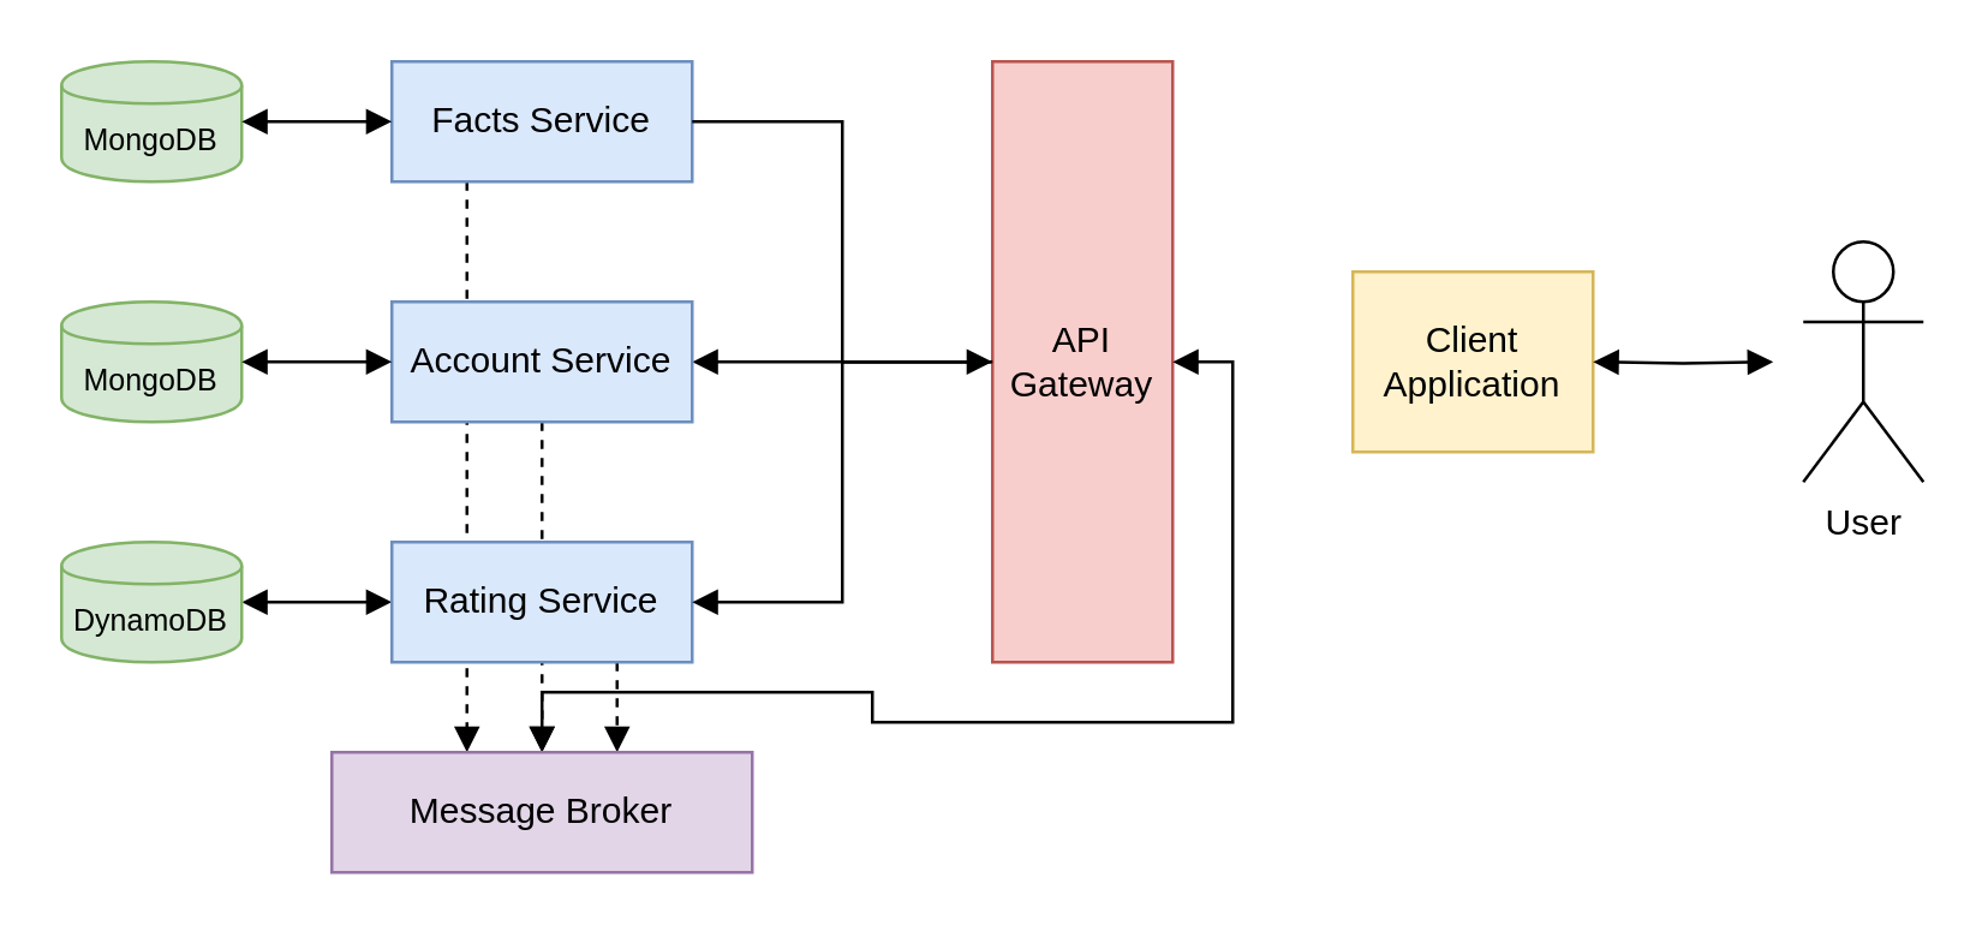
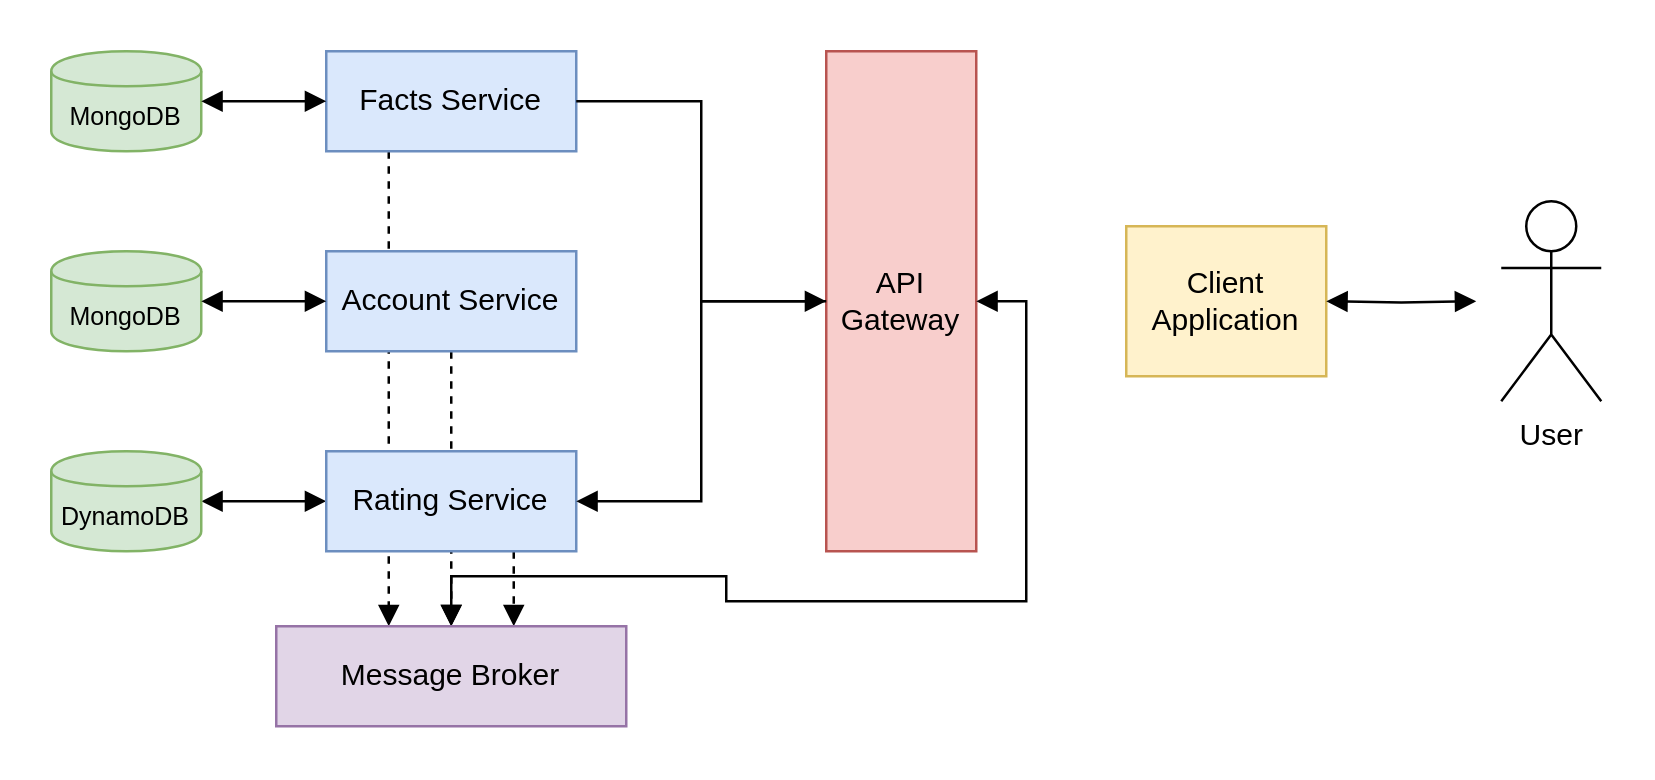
  <mxCell id="0" />
  <mxCell id="1" parent="0" />
  <mxCell id="2" style="edgeStyle=orthogonalEdgeStyle;rounded=0;orthogonalLoop=1;jettySize=auto;html=1;endArrow=block;endFill=1;fontSize=6;fillColor=#e1d5e7;strokeColor=#000000;dashed=1;" edge="1" parent="1" source="17"><mxGeometry relative="1" as="geometry"><mxPoint x="180" y="250" as="targetPoint" /></mxGeometry></mxCell>
  <mxCell id="3" style="edgeStyle=orthogonalEdgeStyle;rounded=0;orthogonalLoop=1;jettySize=auto;html=1;exitX=0.25;exitY=1;exitDx=0;exitDy=0;endArrow=block;endFill=1;fontSize=6;fillColor=#e1d5e7;strokeColor=#000000;dashed=1;" edge="1" parent="1" source="4"><mxGeometry relative="1" as="geometry"><mxPoint x="155" y="250" as="targetPoint" /></mxGeometry></mxCell>
  <mxCell id="4" value="Facts Service" style="rounded=0;whiteSpace=wrap;html=1;fillColor=#dae8fc;strokeColor=#6c8ebf;" parent="1" vertex="1"><mxGeometry x="130" y="20" width="100" height="40" as="geometry" /></mxCell>
  <mxCell id="5" value="" style="edgeStyle=orthogonalEdgeStyle;rounded=0;orthogonalLoop=1;jettySize=auto;html=1;startArrow=block;startFill=1;endArrow=block;endFill=1;exitX=0;exitY=0.5;exitDx=0;exitDy=0;" parent="1" source="7" target="12" edge="1"><mxGeometry relative="1" as="geometry"><mxPoint x="70" y="200" as="sourcePoint" /></mxGeometry></mxCell>
  <mxCell id="6" style="edgeStyle=orthogonalEdgeStyle;rounded=0;orthogonalLoop=1;jettySize=auto;html=1;exitX=0.75;exitY=1;exitDx=0;exitDy=0;endArrow=block;endFill=1;fontSize=6;fillColor=#e1d5e7;strokeColor=#000000;dashed=1;" edge="1" parent="1" source="7"><mxGeometry relative="1" as="geometry"><mxPoint x="205" y="250" as="targetPoint" /><Array as="points"><mxPoint x="205" y="240" /><mxPoint x="205" y="240" /></Array></mxGeometry></mxCell>
  <mxCell id="7" value="Rating Service" style="rounded=0;whiteSpace=wrap;html=1;fillColor=#dae8fc;strokeColor=#6c8ebf;" parent="1" vertex="1"><mxGeometry x="130" y="180" width="100" height="40" as="geometry" /></mxCell>
- <mxCell id="8" value="" style="edgeStyle=orthogonalEdgeStyle;rounded=0;orthogonalLoop=1;jettySize=auto;html=1;fontSize=6;endArrow=block;endFill=1;" edge="1" parent="1" source="9" target="17"><mxGeometry relative="1" as="geometry" /></mxCell>
  <mxCell id="9" value="API Gateway" style="rounded=0;whiteSpace=wrap;html=1;fillColor=#f8cecc;strokeColor=#b85450;" parent="1" vertex="1"><mxGeometry x="330" y="20" width="60" height="200" as="geometry" /></mxCell>
  <mxCell id="10" value="User" style="shape=umlActor;verticalLabelPosition=bottom;labelBackgroundColor=#ffffff;verticalAlign=top;html=1;outlineConnect=0;" parent="1" vertex="1"><mxGeometry x="600" y="80" width="40" height="80" as="geometry" /></mxCell>
  <mxCell id="11" value="MongoDB" style="shape=cylinder;whiteSpace=wrap;html=1;boundedLbl=1;backgroundOutline=1;fillColor=#d5e8d4;strokeColor=#82b366;fontSize=10;" parent="1" vertex="1"><mxGeometry x="20" y="20" width="60" height="40" as="geometry" /></mxCell>
  <mxCell id="12" value="DynamoDB" style="shape=cylinder;whiteSpace=wrap;html=1;boundedLbl=1;backgroundOutline=1;fillColor=#d5e8d4;strokeColor=#82b366;fontSize=10;" parent="1" vertex="1"><mxGeometry x="20" y="180" width="60" height="40" as="geometry" /></mxCell>
  <mxCell id="13" value="Client Application" style="rounded=0;whiteSpace=wrap;html=1;fillColor=#fff2cc;strokeColor=#d6b656;" parent="1" vertex="1"><mxGeometry x="450" y="90" width="80" height="60" as="geometry" /></mxCell>
  <mxCell id="14" value="" style="edgeStyle=orthogonalEdgeStyle;rounded=0;orthogonalLoop=1;jettySize=auto;html=1;startArrow=block;startFill=1;endArrow=block;endFill=1;exitX=1;exitY=0.5;exitDx=0;exitDy=0;entryX=0;entryY=0.5;entryDx=0;entryDy=0;" parent="1" source="11" target="4" edge="1"><mxGeometry relative="1" as="geometry"><mxPoint x="60" y="60" as="targetPoint" /></mxGeometry></mxCell>
  <mxCell id="15" style="edgeStyle=orthogonalEdgeStyle;rounded=0;orthogonalLoop=1;jettySize=auto;html=1;exitX=1;exitY=0.5;exitDx=0;exitDy=0;startArrow=block;startFill=1;endArrow=block;endFill=1;" parent="1" source="9" target="20" edge="1"><mxGeometry relative="1" as="geometry" /></mxCell>
  <mxCell id="16" style="edgeStyle=orthogonalEdgeStyle;rounded=0;orthogonalLoop=1;jettySize=auto;html=1;entryX=1;entryY=0.5;entryDx=0;entryDy=0;startArrow=block;startFill=1;endArrow=block;endFill=1;" parent="1" target="13" edge="1"><mxGeometry relative="1" as="geometry"><mxPoint x="590" y="120" as="sourcePoint" /></mxGeometry></mxCell>
  <mxCell id="17" value="Account Service" style="rounded=0;whiteSpace=wrap;html=1;fillColor=#dae8fc;strokeColor=#6c8ebf;" vertex="1" parent="1"><mxGeometry x="130" y="100" width="100" height="40" as="geometry" /></mxCell>
  <mxCell id="18" value="MongoDB" style="shape=cylinder;whiteSpace=wrap;html=1;boundedLbl=1;backgroundOutline=1;fillColor=#d5e8d4;strokeColor=#82b366;fontSize=10;" vertex="1" parent="1"><mxGeometry x="20" y="100" width="60" height="40" as="geometry" /></mxCell>
  <mxCell id="19" value="" style="edgeStyle=orthogonalEdgeStyle;rounded=0;orthogonalLoop=1;jettySize=auto;html=1;startArrow=block;startFill=1;endArrow=block;endFill=1;exitX=1;exitY=0.5;exitDx=0;exitDy=0;entryX=0;entryY=0.5;entryDx=0;entryDy=0;" edge="1" parent="1" source="18" target="17"><mxGeometry relative="1" as="geometry"><mxPoint x="70" y="130" as="targetPoint" /></mxGeometry></mxCell>
  <mxCell id="20" value="Message Broker" style="rounded=0;whiteSpace=wrap;html=1;fillColor=#e1d5e7;strokeColor=#9673a6;gradientColor=none;" vertex="1" parent="1"><mxGeometry x="110" y="250" width="140" height="40" as="geometry" /></mxCell>
  <mxCell id="21" value="" style="edgeStyle=orthogonalEdgeStyle;rounded=0;orthogonalLoop=1;jettySize=auto;html=1;fontSize=6;endArrow=none;endFill=1;entryX=1;entryY=0.5;entryDx=0;entryDy=0;exitX=0;exitY=0.5;exitDx=0;exitDy=0;" edge="1" parent="1" source="9" target="4"><mxGeometry relative="1" as="geometry"><mxPoint x="330" y="140" as="sourcePoint" /><mxPoint x="295" y="140" as="targetPoint" /><Array as="points"><mxPoint x="280" y="120" /><mxPoint x="280" y="40" /></Array></mxGeometry></mxCell>
  <mxCell id="22" value="" style="edgeStyle=orthogonalEdgeStyle;rounded=0;orthogonalLoop=1;jettySize=auto;html=1;fontSize=6;endArrow=block;endFill=1;entryX=1;entryY=0.5;entryDx=0;entryDy=0;exitX=0;exitY=0.5;exitDx=0;exitDy=0;startArrow=block;startFill=1;" edge="1" parent="1" source="9" target="7"><mxGeometry relative="1" as="geometry"><mxPoint x="330" y="140" as="sourcePoint" /><mxPoint x="295" y="140" as="targetPoint" /><Array as="points"><mxPoint x="280" y="120" /><mxPoint x="280" y="200" /></Array></mxGeometry></mxCell>
